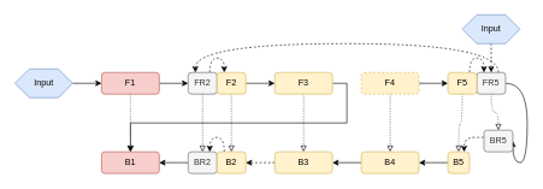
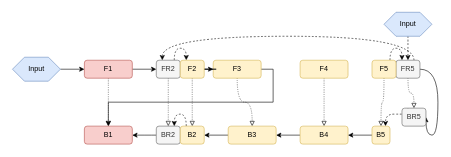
  <mxCell id="0" />
  <mxCell id="1" parent="0" />
  <mxCell id="2" style="edgeStyle=orthogonalEdgeStyle;rounded=0;orthogonalLoop=1;jettySize=auto;html=1;exitX=1;exitY=0.5;exitDx=0;exitDy=0;entryX=0;entryY=0.5;entryDx=0;entryDy=0;fillColor=#fff2cc;strokeColor=#000000;" parent="1" source="4" target="9" edge="1"><mxGeometry relative="1" as="geometry" /></mxCell>
  <mxCell id="3" style="edgeStyle=orthogonalEdgeStyle;curved=1;sketch=0;orthogonalLoop=1;jettySize=auto;html=1;exitX=0.5;exitY=1;exitDx=0;exitDy=0;shadow=0;endArrow=block;endFill=0;strokeWidth=1;dashed=1;dashPattern=1 2;" parent="1" source="4" target="32" edge="1"><mxGeometry relative="1" as="geometry" /></mxCell>
  <mxCell id="4" value="F1" style="rounded=1;whiteSpace=wrap;html=1;shadow=0;sketch=0;glass=0;fillColor=#f8cecc;strokeColor=#b85450;" parent="1" vertex="1"><mxGeometry x="140" y="100" width="80" height="30" as="geometry" /></mxCell>
  <mxCell id="5" style="edgeStyle=orthogonalEdgeStyle;rounded=0;orthogonalLoop=1;jettySize=auto;html=1;exitX=1;exitY=0.5;exitDx=0;exitDy=0;entryX=0;entryY=0.5;entryDx=0;entryDy=0;" parent="1" source="6" target="4" edge="1"><mxGeometry relative="1" as="geometry" /></mxCell>
  <mxCell id="6" value="Input" style="shape=hexagon;perimeter=hexagonPerimeter2;whiteSpace=wrap;html=1;fixedSize=1;fillColor=#dae8fc;strokeColor=#6c8ebf;" parent="1" vertex="1"><mxGeometry x="20" y="95" width="80" height="40" as="geometry" /></mxCell>
  <mxCell id="7" style="edgeStyle=orthogonalEdgeStyle;curved=1;sketch=0;orthogonalLoop=1;jettySize=auto;html=1;exitX=0.75;exitY=0;exitDx=0;exitDy=0;entryX=0.25;entryY=0;entryDx=0;entryDy=0;shadow=0;dashed=1;strokeColor=#000000;" parent="1" source="9" target="22" edge="1"><mxGeometry relative="1" as="geometry"><Array as="points"><mxPoint x="290" y="80" /><mxPoint x="310" y="80" /></Array></mxGeometry></mxCell>
  <mxCell id="8" style="edgeStyle=orthogonalEdgeStyle;curved=1;sketch=0;orthogonalLoop=1;jettySize=auto;html=1;exitX=0.5;exitY=1;exitDx=0;exitDy=0;entryX=0.5;entryY=0;entryDx=0;entryDy=0;shadow=0;endArrow=block;endFill=0;strokeColor=#000000;strokeWidth=1;dashed=1;dashPattern=1 2;" parent="1" source="9" target="34" edge="1"><mxGeometry relative="1" as="geometry" /></mxCell>
  <mxCell id="9" value="FR2" style="rounded=1;whiteSpace=wrap;html=1;shadow=0;sketch=0;glass=0;fillColor=#f5f5f5;strokeColor=#666666;gradientDirection=east;fontColor=#333333;" parent="1" vertex="1"><mxGeometry x="260" y="100" width="40" height="30" as="geometry" /></mxCell>
  <mxCell id="10" style="edgeStyle=orthogonalEdgeStyle;curved=1;sketch=0;orthogonalLoop=1;jettySize=auto;html=1;exitX=0.5;exitY=1;exitDx=0;exitDy=0;entryX=0.5;entryY=0;entryDx=0;entryDy=0;shadow=0;endArrow=block;endFill=0;strokeColor=#000000;strokeWidth=1;dashed=1;dashPattern=1 2;" parent="1" source="12" target="38" edge="1"><mxGeometry relative="1" as="geometry" /></mxCell>
  <mxCell id="11" style="edgeStyle=orthogonalEdgeStyle;rounded=0;orthogonalLoop=1;jettySize=auto;html=1;exitX=1;exitY=0.5;exitDx=0;exitDy=0;" edge="1" parent="1" source="12" target="32"><mxGeometry relative="1" as="geometry" /></mxCell>
- <mxCell id="12" value="F3" style="rounded=1;whiteSpace=wrap;html=1;shadow=0;sketch=0;glass=0;fillColor=#fff2cc;strokeColor=#d6b656;" parent="1" vertex="1"><mxGeometry x="380" y="100" width="80" height="30" as="geometry" /></mxCell>
+ <mxCell id="12" value="F3" style="rounded=1;whiteSpace=wrap;html=1;shadow=0;sketch=0;glass=0;fillColor=#fff2cc;strokeColor=#d6b656;" parent="1" vertex="1"><mxGeometry x="355" y="100" width="80" height="30" as="geometry" /></mxCell>
  <mxCell id="13" style="edgeStyle=orthogonalEdgeStyle;curved=1;sketch=0;orthogonalLoop=1;jettySize=auto;html=1;exitX=0.5;exitY=1;exitDx=0;exitDy=0;entryX=0.5;entryY=0;entryDx=0;entryDy=0;shadow=0;endArrow=block;endFill=0;strokeColor=#000000;strokeWidth=1;dashed=1;dashPattern=1 2;" parent="1" source="16" target="29" edge="1"><mxGeometry relative="1" as="geometry" /></mxCell>
  <mxCell id="14" style="edgeStyle=orthogonalEdgeStyle;rounded=0;orthogonalLoop=1;jettySize=auto;html=1;exitX=1;exitY=0.5;exitDx=0;exitDy=0;entryX=1;entryY=0.5;entryDx=0;entryDy=0;curved=1;" edge="1" parent="1" source="16" target="29"><mxGeometry relative="1" as="geometry"><Array as="points"><mxPoint x="730" y="115" /><mxPoint x="730" y="225" /></Array></mxGeometry></mxCell>
  <mxCell id="15" style="edgeStyle=orthogonalEdgeStyle;curved=1;rounded=0;orthogonalLoop=1;jettySize=auto;html=1;exitX=0.75;exitY=0;exitDx=0;exitDy=0;entryX=0.25;entryY=0;entryDx=0;entryDy=0;dashed=1;" edge="1" parent="1" source="16" target="9"><mxGeometry relative="1" as="geometry"><Array as="points"><mxPoint x="690" y="60" /><mxPoint x="270" y="60" /></Array></mxGeometry></mxCell>
  <mxCell id="16" value="FR5" style="rounded=1;whiteSpace=wrap;html=1;shadow=0;sketch=0;glass=0;fillColor=#f5f5f5;strokeColor=#666666;fontColor=#333333;" parent="1" vertex="1"><mxGeometry x="660" y="100" width="40" height="30" as="geometry" /></mxCell>
  <mxCell id="17" style="edgeStyle=orthogonalEdgeStyle;curved=1;sketch=0;orthogonalLoop=1;jettySize=auto;html=1;exitX=0.5;exitY=1;exitDx=0;exitDy=0;entryX=0.5;entryY=0;entryDx=0;entryDy=0;shadow=0;endArrow=block;endFill=0;strokeColor=#000000;strokeWidth=1;dashed=1;dashPattern=1 2;" parent="1" source="19" target="27" edge="1"><mxGeometry relative="1" as="geometry" /></mxCell>
- <mxCell id="18" style="edgeStyle=orthogonalEdgeStyle;rounded=0;orthogonalLoop=1;jettySize=auto;html=1;exitX=1;exitY=0.5;exitDx=0;exitDy=0;entryX=0;entryY=0.5;entryDx=0;entryDy=0;" edge="1" parent="1" source="19" target="25"><mxGeometry relative="1" as="geometry" /></mxCell>
- <mxCell id="19" value="F4" style="rounded=1;whiteSpace=wrap;html=1;shadow=0;sketch=0;glass=0;fillColor=#fff2cc;strokeColor=#d6b656;dashed=1;" parent="1" vertex="1"><mxGeometry x="500" y="100" width="80" height="30" as="geometry" /></mxCell>
+ <mxCell id="19" value="F4" style="rounded=1;whiteSpace=wrap;html=1;shadow=0;sketch=0;glass=0;fillColor=#fff2cc;strokeColor=#d6b656;" parent="1" vertex="1"><mxGeometry x="500" y="100" width="80" height="30" as="geometry" /></mxCell>
  <mxCell id="20" style="edgeStyle=orthogonalEdgeStyle;curved=1;sketch=0;orthogonalLoop=1;jettySize=auto;html=1;exitX=0.5;exitY=1;exitDx=0;exitDy=0;entryX=0.5;entryY=0;entryDx=0;entryDy=0;shadow=0;endArrow=block;endFill=0;strokeColor=#000000;strokeWidth=1;dashed=1;dashPattern=1 2;" parent="1" source="22" target="36" edge="1"><mxGeometry relative="1" as="geometry" /></mxCell>
  <mxCell id="21" style="edgeStyle=orthogonalEdgeStyle;rounded=0;orthogonalLoop=1;jettySize=auto;html=1;exitX=1;exitY=0.5;exitDx=0;exitDy=0;" edge="1" parent="1" source="22" target="12"><mxGeometry relative="1" as="geometry" /></mxCell>
  <mxCell id="22" value="F2" style="rounded=1;whiteSpace=wrap;html=1;shadow=0;sketch=0;glass=0;fillColor=#fff2cc;strokeColor=#d6b656;gradientDirection=east;" parent="1" vertex="1"><mxGeometry x="300" y="100" width="40" height="30" as="geometry" /></mxCell>
  <mxCell id="23" style="edgeStyle=orthogonalEdgeStyle;curved=1;sketch=0;orthogonalLoop=1;jettySize=auto;html=1;exitX=0.75;exitY=0;exitDx=0;exitDy=0;entryX=0.25;entryY=0;entryDx=0;entryDy=0;shadow=0;dashed=1;strokeColor=#000000;" parent="1" source="25" target="16" edge="1"><mxGeometry relative="1" as="geometry"><Array as="points"><mxPoint x="650" y="80" /><mxPoint x="670" y="80" /></Array></mxGeometry></mxCell>
  <mxCell id="24" style="edgeStyle=orthogonalEdgeStyle;curved=1;sketch=0;orthogonalLoop=1;jettySize=auto;html=1;exitX=0.5;exitY=1;exitDx=0;exitDy=0;entryX=0.5;entryY=0;entryDx=0;entryDy=0;shadow=0;endArrow=block;endFill=0;strokeColor=#000000;strokeWidth=1;dashed=1;dashPattern=1 2;" parent="1" source="25" target="31" edge="1"><mxGeometry relative="1" as="geometry" /></mxCell>
  <mxCell id="25" value="F5" style="rounded=1;whiteSpace=wrap;html=1;shadow=0;sketch=0;glass=0;fillColor=#fff2cc;strokeColor=#d6b656;gradientDirection=east;" parent="1" vertex="1"><mxGeometry x="620" y="100" width="40" height="30" as="geometry" /></mxCell>
  <mxCell id="26" style="edgeStyle=orthogonalEdgeStyle;rounded=0;orthogonalLoop=1;jettySize=auto;html=1;exitX=0;exitY=0.5;exitDx=0;exitDy=0;" edge="1" parent="1" source="27" target="38"><mxGeometry relative="1" as="geometry" /></mxCell>
  <mxCell id="27" value="B4" style="rounded=1;whiteSpace=wrap;html=1;shadow=0;sketch=0;glass=0;fillColor=#fff2cc;strokeColor=#d6b656;" parent="1" vertex="1"><mxGeometry x="500" y="210" width="80" height="30" as="geometry" /></mxCell>
  <mxCell id="28" style="edgeStyle=orthogonalEdgeStyle;curved=1;sketch=0;orthogonalLoop=1;jettySize=auto;html=1;exitX=0.25;exitY=0;exitDx=0;exitDy=0;entryX=0.75;entryY=0;entryDx=0;entryDy=0;shadow=0;strokeColor=#000000;dashed=1;" parent="1" source="29" target="31" edge="1"><mxGeometry relative="1" as="geometry"><Array as="points"><mxPoint x="670" y="190" /><mxPoint x="650" y="190" /></Array></mxGeometry></mxCell>
  <mxCell id="29" value="BR5" style="rounded=1;whiteSpace=wrap;html=1;shadow=0;sketch=0;glass=0;fillColor=#f5f5f5;strokeColor=#666666;fontColor=#333333;" parent="1" vertex="1"><mxGeometry x="670" y="180" width="40" height="30" as="geometry" /></mxCell>
  <mxCell id="30" style="edgeStyle=orthogonalEdgeStyle;rounded=0;orthogonalLoop=1;jettySize=auto;html=1;exitX=0;exitY=0.5;exitDx=0;exitDy=0;entryX=1;entryY=0.5;entryDx=0;entryDy=0;" edge="1" parent="1" source="31" target="27"><mxGeometry relative="1" as="geometry" /></mxCell>
  <mxCell id="31" value="B5" style="rounded=1;whiteSpace=wrap;html=1;shadow=0;sketch=0;glass=0;fillColor=#fff2cc;strokeColor=#d6b656;gradientDirection=east;" parent="1" vertex="1"><mxGeometry x="620" y="210" width="30" height="30" as="geometry" /></mxCell>
  <mxCell id="32" value="B1" style="rounded=1;whiteSpace=wrap;html=1;shadow=0;sketch=0;glass=0;fillColor=#f8cecc;strokeColor=#b85450;" parent="1" vertex="1"><mxGeometry x="140" y="210" width="80" height="30" as="geometry" /></mxCell>
  <mxCell id="33" style="edgeStyle=orthogonalEdgeStyle;curved=1;sketch=0;orthogonalLoop=1;jettySize=auto;html=1;exitX=0;exitY=0.5;exitDx=0;exitDy=0;entryX=1;entryY=0.5;entryDx=0;entryDy=0;shadow=0;strokeColor=#000000;" parent="1" source="34" target="32" edge="1"><mxGeometry relative="1" as="geometry" /></mxCell>
  <mxCell id="34" value="BR2" style="rounded=1;whiteSpace=wrap;html=1;shadow=0;sketch=0;glass=0;fillColor=#f5f5f5;strokeColor=#666666;gradientDirection=east;fontColor=#333333;" parent="1" vertex="1"><mxGeometry x="260" y="210" width="40" height="30" as="geometry" /></mxCell>
  <mxCell id="35" style="edgeStyle=orthogonalEdgeStyle;curved=1;sketch=0;orthogonalLoop=1;jettySize=auto;html=1;exitX=0.25;exitY=0;exitDx=0;exitDy=0;entryX=0.75;entryY=0;entryDx=0;entryDy=0;shadow=0;dashed=1;strokeColor=#000000;" parent="1" source="36" target="34" edge="1"><mxGeometry relative="1" as="geometry"><Array as="points"><mxPoint x="310" y="190" /><mxPoint x="290" y="190" /></Array></mxGeometry></mxCell>
  <mxCell id="36" value="B2" style="rounded=1;whiteSpace=wrap;html=1;shadow=0;sketch=0;glass=0;fillColor=#fff2cc;strokeColor=#d6b656;gradientDirection=east;" parent="1" vertex="1"><mxGeometry x="300" y="210" width="40" height="30" as="geometry" /></mxCell>
- <mxCell id="37" style="edgeStyle=orthogonalEdgeStyle;rounded=0;orthogonalLoop=1;jettySize=auto;html=1;exitX=0;exitY=0.5;exitDx=0;exitDy=0;entryX=1;entryY=0.5;entryDx=0;entryDy=0;dashed=1;" edge="1" parent="1" source="38" target="36"><mxGeometry relative="1" as="geometry" /></mxCell>
+ <mxCell id="37" style="edgeStyle=orthogonalEdgeStyle;rounded=0;orthogonalLoop=1;jettySize=auto;html=1;exitX=0;exitY=0.5;exitDx=0;exitDy=0;entryX=1;entryY=0.5;entryDx=0;entryDy=0;" edge="1" parent="1" source="38" target="36"><mxGeometry relative="1" as="geometry" /></mxCell>
  <mxCell id="38" value="B3" style="rounded=1;whiteSpace=wrap;html=1;shadow=0;sketch=0;glass=0;fillColor=#fff2cc;strokeColor=#d6b656;" parent="1" vertex="1"><mxGeometry x="380" y="210" width="80" height="30" as="geometry" /></mxCell>
  <mxCell id="39" style="edgeStyle=orthogonalEdgeStyle;curved=1;rounded=0;orthogonalLoop=1;jettySize=auto;html=1;exitX=0.5;exitY=1;exitDx=0;exitDy=0;entryX=0.5;entryY=0;entryDx=0;entryDy=0;dashed=1;" edge="1" parent="1" source="40" target="16"><mxGeometry relative="1" as="geometry" /></mxCell>
  <mxCell id="40" value="Input" style="shape=hexagon;perimeter=hexagonPerimeter2;whiteSpace=wrap;html=1;fixedSize=1;fillColor=#dae8fc;strokeColor=#6c8ebf;" vertex="1" parent="1"><mxGeometry x="640" y="20" width="80" height="40" as="geometry" /></mxCell>
